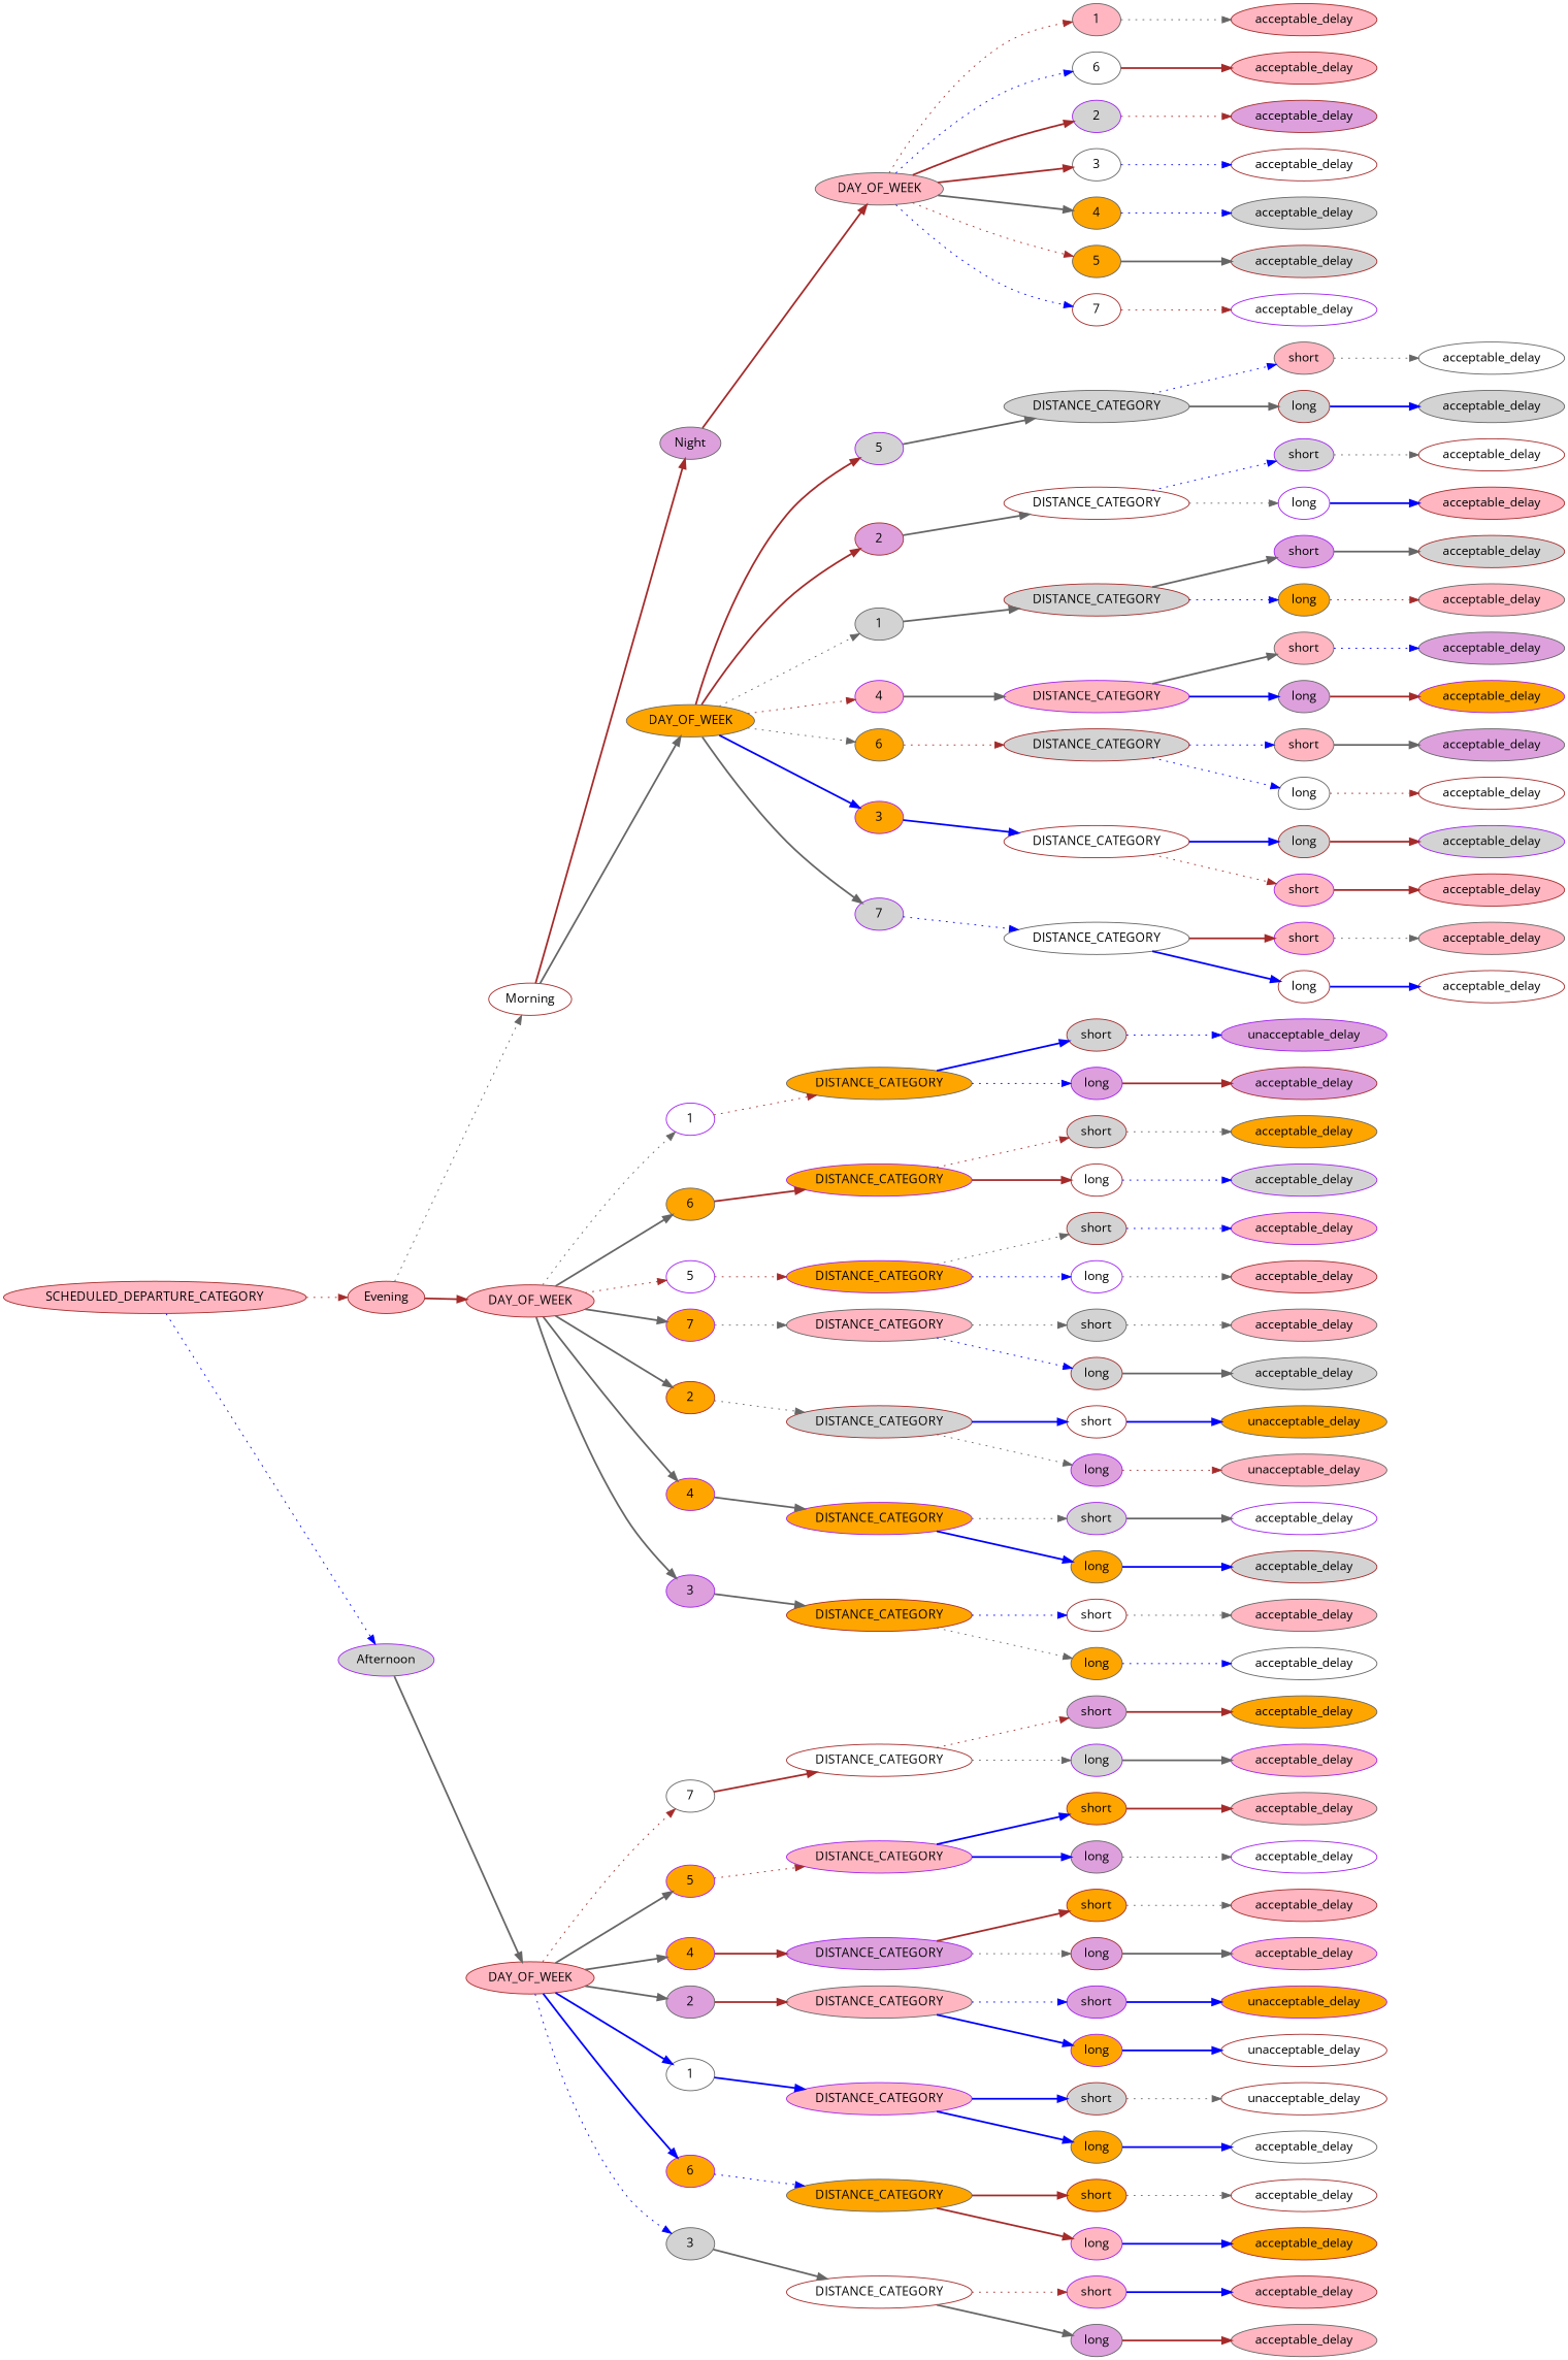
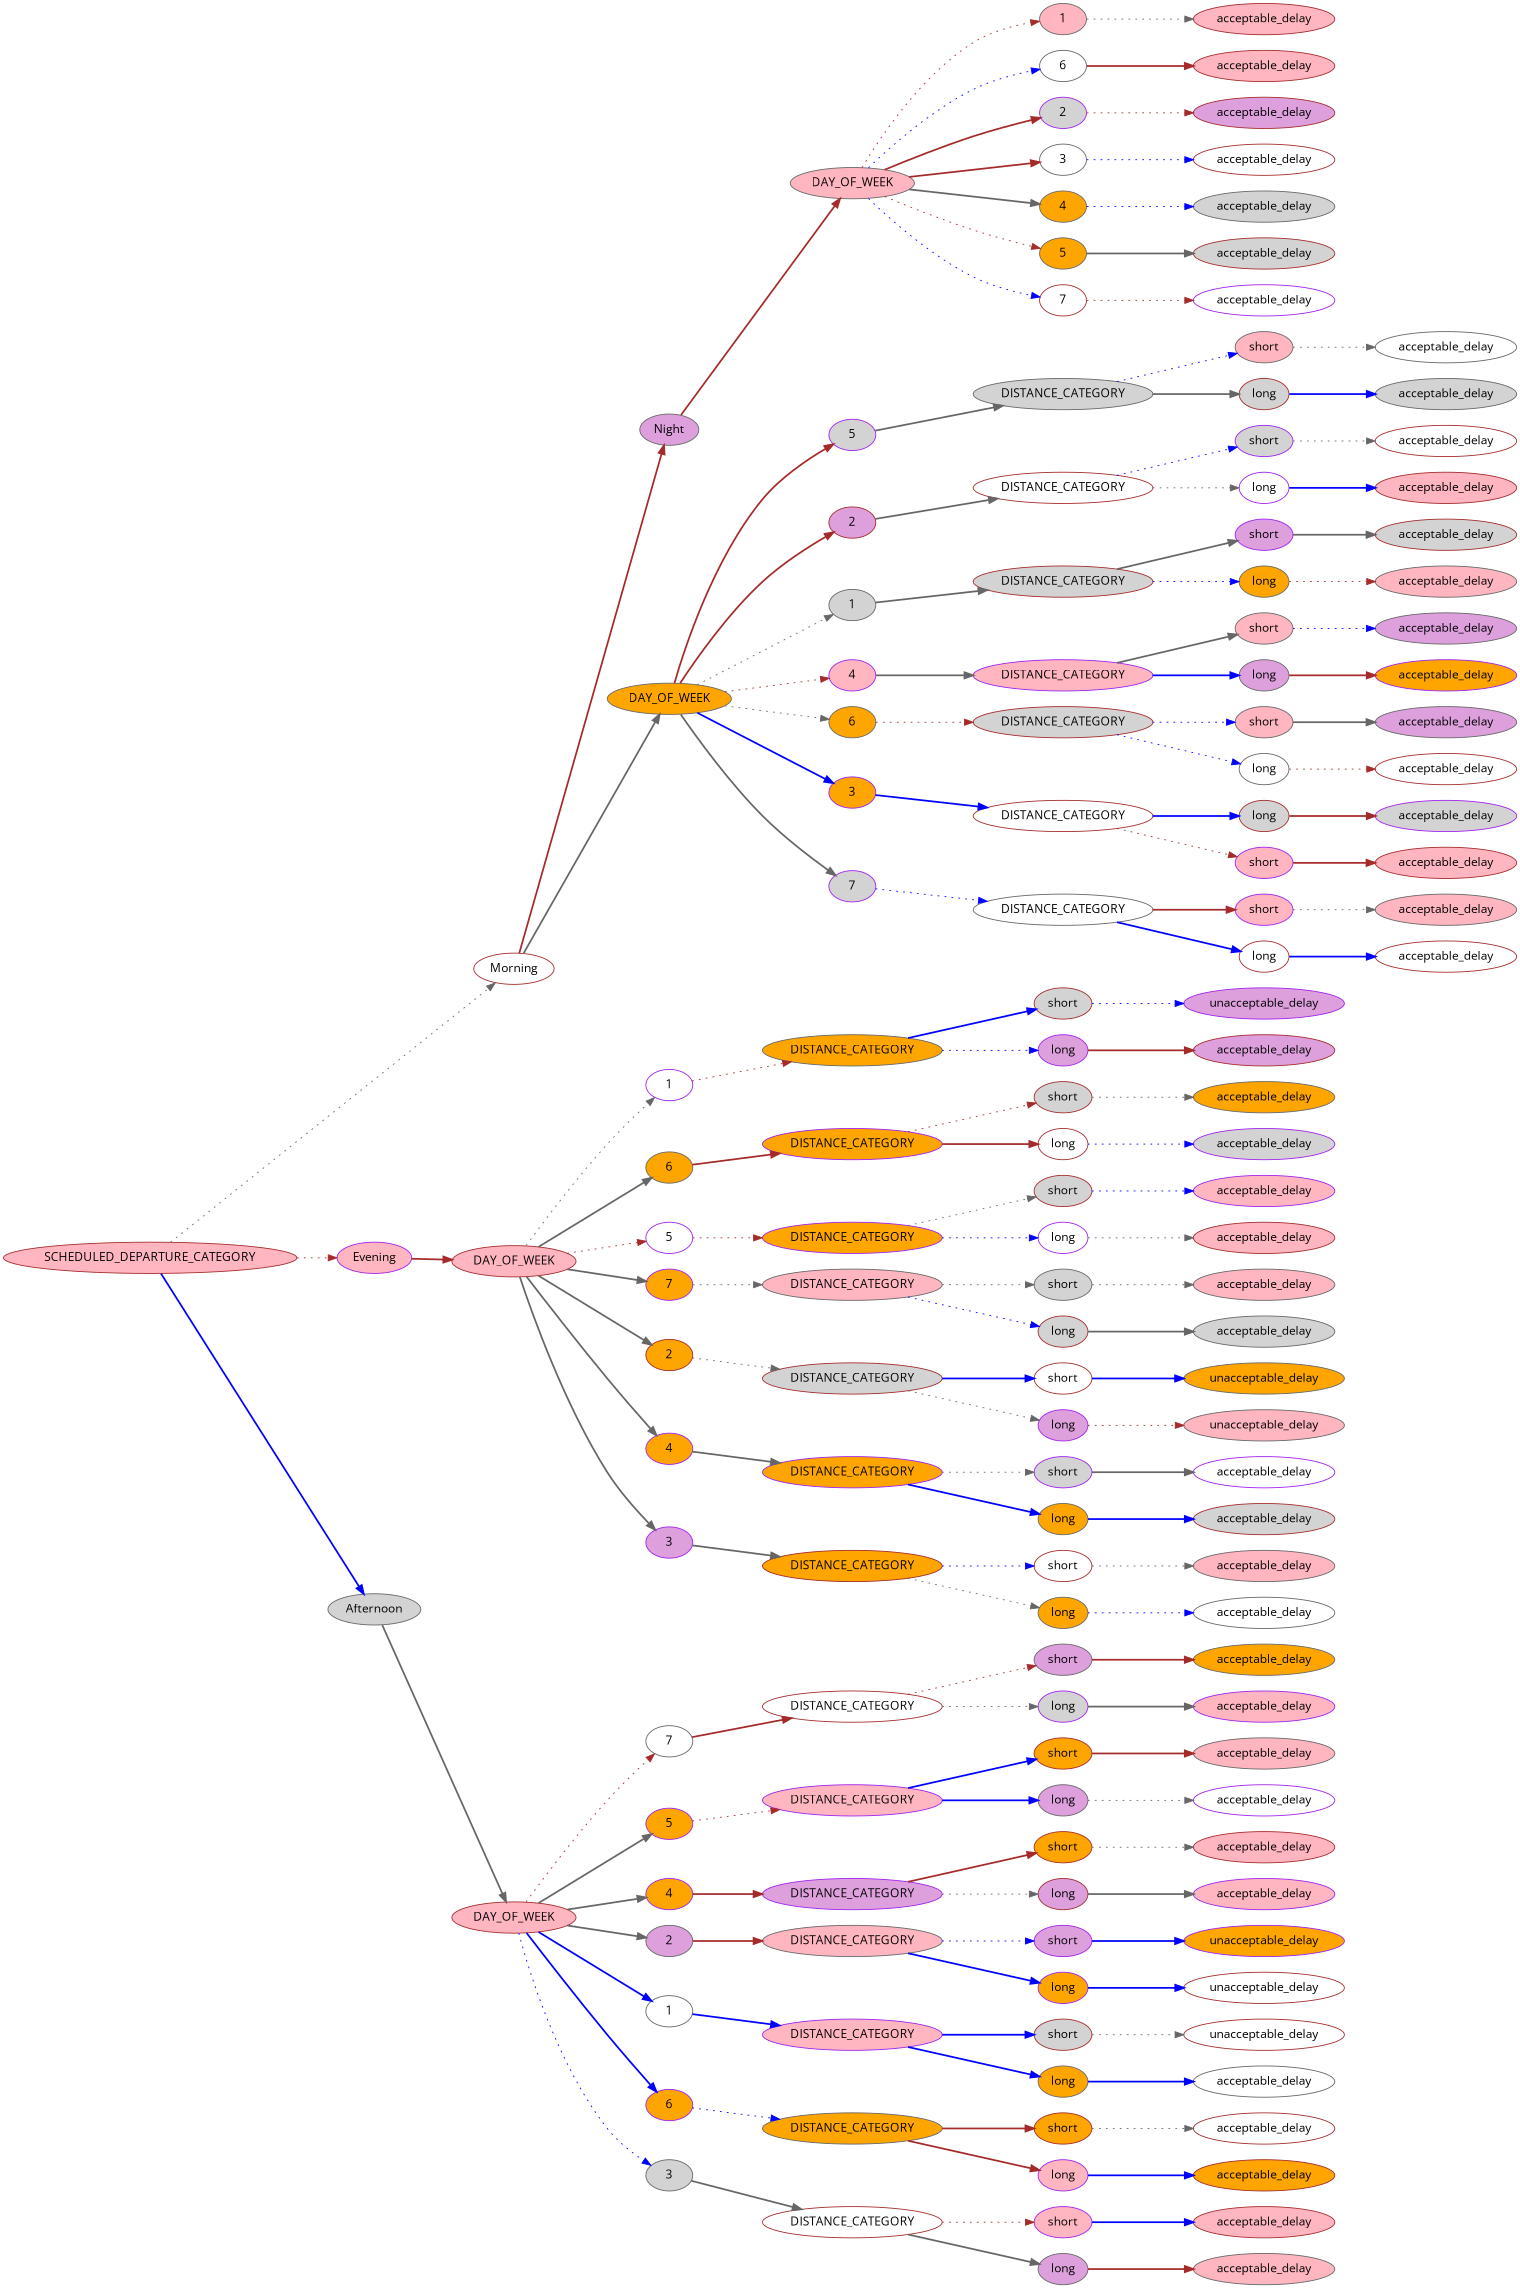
  digraph {
    fontname="Open Sans"
    rankdir=LR
    node [color=gray40 fillcolor=lightpink fontname="Open Sans" style=filled]
    edge [color=gray40 fontname="Open Sans" style=bold]
    n1 [color=brown label=SCHEDULED_DEPARTURE_CATEGORY]
    n2 [color=brown fillcolor=white label=Morning]
-   n3 [color=brown label=Evening]
-   n4 [color=purple fillcolor=lightgrey label=Afternoon]
+   n3 [color=purple label=Evening]
+   n4 [fillcolor=lightgrey label=Afternoon]
    n5 [fillcolor=plum label=Night]
    n6 [fillcolor=orange label=DAY_OF_WEEK]
    n7 [color=brown label=DAY_OF_WEEK]
    n8 [color=brown label=DAY_OF_WEEK]
    n9 [label=DAY_OF_WEEK]
    n10 [color=purple fillcolor=lightgrey label=5]
    n11 [color=brown fillcolor=plum label=2]
    n12 [fillcolor=lightgrey label=1]
    n13 [color=purple label=4]
    n14 [fillcolor=orange label=6]
    n15 [color=purple fillcolor=orange label=3]
    n16 [color=purple fillcolor=lightgrey label=7]
    n17 [fillcolor=lightgrey label=DISTANCE_CATEGORY]
    n18 [color=brown fillcolor=white label=DISTANCE_CATEGORY]
    n19 [color=brown fillcolor=lightgrey label=DISTANCE_CATEGORY]
    n20 [color=purple label=DISTANCE_CATEGORY]
    n21 [color=brown fillcolor=lightgrey label=DISTANCE_CATEGORY]
    n22 [color=brown fillcolor=white label=DISTANCE_CATEGORY]
    n23 [fillcolor=white label=DISTANCE_CATEGORY]
    n24 [color=purple fillcolor=white label=1]
    n25 [fillcolor=orange label=6]
    n26 [color=purple fillcolor=white label=5]
    n27 [color=purple fillcolor=orange label=7]
    n28 [color=brown fillcolor=orange label=2]
    n29 [color=purple fillcolor=orange label=4]
    n30 [color=purple fillcolor=plum label=3]
    n31 [fillcolor=orange label=DISTANCE_CATEGORY]
    n32 [color=purple fillcolor=orange label=DISTANCE_CATEGORY]
    n33 [color=purple fillcolor=orange label=DISTANCE_CATEGORY]
    n34 [label=DISTANCE_CATEGORY]
    n35 [color=brown fillcolor=lightgrey label=DISTANCE_CATEGORY]
    n36 [color=purple fillcolor=orange label=DISTANCE_CATEGORY]
    n37 [color=brown fillcolor=orange label=DISTANCE_CATEGORY]
    n38 [fillcolor=white label=7]
    n39 [color=purple fillcolor=orange label=5]
    n40 [color=purple fillcolor=orange label=4]
    n41 [fillcolor=plum label=2]
    n42 [fillcolor=white label=1]
    n43 [color=purple fillcolor=orange label=6]
    n44 [fillcolor=lightgrey label=3]
    n45 [color=brown fillcolor=white label=DISTANCE_CATEGORY]
    n46 [color=purple label=DISTANCE_CATEGORY]
    n47 [color=purple fillcolor=plum label=DISTANCE_CATEGORY]
    n48 [label=DISTANCE_CATEGORY]
    n49 [color=purple label=DISTANCE_CATEGORY]
    n50 [fillcolor=orange label=DISTANCE_CATEGORY]
    n51 [color=brown fillcolor=white label=DISTANCE_CATEGORY]
    n52 [label=1]
    n53 [fillcolor=white label=6]
    n54 [color=purple fillcolor=lightgrey label=2]
    n55 [fillcolor=white label=3]
    n56 [fillcolor=orange label=4]
    n57 [fillcolor=orange label=5]
    n58 [color=brown fillcolor=white label=7]
    n59 [color=brown label=acceptable_delay]
    n60 [color=brown label=acceptable_delay]
    n61 [color=brown fillcolor=plum label=acceptable_delay]
    n62 [color=brown fillcolor=white label=acceptable_delay]
    n63 [fillcolor=lightgrey label=acceptable_delay]
    n64 [color=brown fillcolor=lightgrey label=acceptable_delay]
    n65 [color=purple fillcolor=white label=acceptable_delay]
    n66 [label=short]
    n67 [color=brown fillcolor=lightgrey label=long]
    n68 [fillcolor=white label=acceptable_delay]
    n69 [fillcolor=lightgrey label=acceptable_delay]
    n70 [color=purple fillcolor=lightgrey label=short]
    n71 [color=purple fillcolor=white label=long]
    n72 [color=brown fillcolor=white label=acceptable_delay]
    n73 [color=brown label=acceptable_delay]
    n74 [color=purple fillcolor=plum label=short]
    n75 [fillcolor=orange label=long]
    n76 [color=brown fillcolor=lightgrey label=acceptable_delay]
    n77 [label=acceptable_delay]
    n78 [label=short]
    n79 [fillcolor=plum label=long]
    n80 [fillcolor=plum label=acceptable_delay]
    n81 [color=purple fillcolor=orange label=acceptable_delay]
    n82 [label=short]
    n83 [fillcolor=white label=long]
    n84 [fillcolor=plum label=acceptable_delay]
    n85 [color=brown fillcolor=white label=acceptable_delay]
    n86 [color=brown fillcolor=lightgrey label=long]
    n87 [color=purple label=short]
    n88 [color=purple fillcolor=lightgrey label=acceptable_delay]
    n89 [color=brown label=acceptable_delay]
    n90 [color=purple label=short]
    n91 [color=brown fillcolor=white label=long]
    n92 [label=acceptable_delay]
    n93 [color=brown fillcolor=white label=acceptable_delay]
    n94 [color=brown fillcolor=lightgrey label=short]
    n95 [color=purple fillcolor=plum label=long]
    n96 [color=purple fillcolor=plum label=unacceptable_delay]
    n97 [color=brown fillcolor=plum label=acceptable_delay]
    n98 [color=brown fillcolor=lightgrey label=short]
    n99 [color=brown fillcolor=white label=long]
    n100 [fillcolor=orange label=acceptable_delay]
    n101 [color=purple fillcolor=lightgrey label=acceptable_delay]
    n102 [color=brown fillcolor=lightgrey label=short]
    n103 [color=purple fillcolor=white label=long]
    n104 [color=purple label=acceptable_delay]
    n105 [color=brown label=acceptable_delay]
    n106 [fillcolor=lightgrey label=short]
    n107 [color=brown fillcolor=lightgrey label=long]
    n108 [label=acceptable_delay]
    n109 [fillcolor=lightgrey label=acceptable_delay]
    n110 [color=brown fillcolor=white label=short]
    n111 [color=purple fillcolor=plum label=long]
    n112 [fillcolor=orange label=unacceptable_delay]
    n113 [label=unacceptable_delay]
    n114 [color=purple fillcolor=lightgrey label=short]
    n115 [fillcolor=orange label=long]
    n116 [color=purple fillcolor=white label=acceptable_delay]
    n117 [color=brown fillcolor=lightgrey label=acceptable_delay]
    n118 [color=brown fillcolor=white label=short]
    n119 [fillcolor=orange label=long]
    n120 [label=acceptable_delay]
    n121 [fillcolor=white label=acceptable_delay]
    n122 [fillcolor=plum label=short]
    n123 [color=purple fillcolor=lightgrey label=long]
    n124 [fillcolor=orange label=acceptable_delay]
    n125 [color=purple label=acceptable_delay]
    n126 [color=brown fillcolor=orange label=short]
    n127 [fillcolor=plum label=long]
    n128 [label=acceptable_delay]
    n129 [color=purple fillcolor=white label=acceptable_delay]
    n130 [color=brown fillcolor=orange label=short]
    n131 [color=brown fillcolor=plum label=long]
    n132 [color=brown label=acceptable_delay]
    n133 [color=purple label=acceptable_delay]
    n134 [color=purple fillcolor=plum label=short]
    n135 [color=purple fillcolor=orange label=long]
    n136 [color=purple fillcolor=orange label=unacceptable_delay]
    n137 [color=brown fillcolor=white label=unacceptable_delay]
    n138 [color=brown fillcolor=lightgrey label=short]
    n139 [fillcolor=orange label=long]
    n140 [color=brown fillcolor=white label=unacceptable_delay]
    n141 [fillcolor=white label=acceptable_delay]
    n142 [color=brown fillcolor=orange label=short]
    n143 [color=purple label=long]
    n144 [color=brown fillcolor=white label=acceptable_delay]
    n145 [color=brown fillcolor=orange label=acceptable_delay]
    n146 [color=purple label=short]
    n147 [fillcolor=plum label=long]
    n148 [color=brown label=acceptable_delay]
    n149 [label=acceptable_delay]
-   n3 -> n2 [style=dotted]
+   n1 -> n2 [style=dotted]
    n1 -> n3 [color=brown style=dotted]
-   n1 -> n4 [color=blue style=dotted]
+   n1 -> n4 [color=blue]
    n2 -> n5 [color=brown]
    n2 -> n6
    n3 -> n7 [color=brown]
    n4 -> n8
    n5 -> n9 [color=brown]
    n6 -> n10 [color=brown]
    n6 -> n11 [color=brown]
    n6 -> n12 [style=dotted]
    n6 -> n13 [color=brown style=dotted]
    n6 -> n14 [style=dotted]
    n6 -> n15 [color=blue]
    n6 -> n16
    n7 -> n24 [style=dotted]
    n7 -> n25
    n7 -> n26 [color=brown style=dotted]
    n7 -> n27
    n7 -> n28
    n7 -> n29
    n7 -> n30
    n8 -> n38 [color=brown style=dotted]
    n8 -> n39
    n8 -> n40
    n8 -> n41
    n8 -> n42 [color=blue]
    n8 -> n43 [color=blue]
    n8 -> n44 [color=blue style=dotted]
    n9 -> n52 [color=brown style=dotted]
    n9 -> n53 [color=blue style=dotted]
    n9 -> n54 [color=brown]
    n9 -> n55 [color=brown]
    n9 -> n56
    n9 -> n57 [color=brown style=dotted]
    n9 -> n58 [color=blue style=dotted]
    n10 -> n17
    n11 -> n18
    n12 -> n19
    n13 -> n20
    n14 -> n21 [color=brown style=dotted]
    n15 -> n22 [color=blue]
    n16 -> n23 [color=blue style=dotted]
    n17 -> n66 [color=blue style=dotted]
    n17 -> n67
    n18 -> n70 [color=blue style=dotted]
    n18 -> n71 [style=dotted]
    n19 -> n74
    n19 -> n75 [color=blue style=dotted]
    n20 -> n78
    n20 -> n79 [color=blue]
    n21 -> n82 [color=blue style=dotted]
    n21 -> n83 [color=blue style=dotted]
    n22 -> n86 [color=blue]
    n22 -> n87 [color=brown style=dotted]
    n23 -> n90 [color=brown]
    n23 -> n91 [color=blue]
    n24 -> n31 [color=brown style=dotted]
    n25 -> n32 [color=brown]
    n26 -> n33 [color=brown style=dotted]
    n27 -> n34 [style=dotted]
    n28 -> n35 [style=dotted]
    n29 -> n36
    n30 -> n37
    n31 -> n94 [color=blue]
    n31 -> n95 [color=blue style=dotted]
    n32 -> n98 [color=brown style=dotted]
    n32 -> n99 [color=brown]
    n33 -> n102 [style=dotted]
    n33 -> n103 [color=blue style=dotted]
    n34 -> n106 [style=dotted]
    n34 -> n107 [color=blue style=dotted]
    n35 -> n110 [color=blue]
    n35 -> n111 [style=dotted]
    n36 -> n114 [style=dotted]
    n36 -> n115 [color=blue]
    n37 -> n118 [color=blue style=dotted]
    n37 -> n119 [style=dotted]
    n38 -> n45 [color=brown]
    n39 -> n46 [color=brown style=dotted]
    n40 -> n47 [color=brown]
    n41 -> n48 [color=brown]
    n42 -> n49 [color=blue]
    n43 -> n50 [color=blue style=dotted]
    n44 -> n51
    n45 -> n122 [color=brown style=dotted]
    n45 -> n123 [style=dotted]
    n46 -> n126 [color=blue]
    n46 -> n127 [color=blue]
    n47 -> n130 [color=brown]
    n47 -> n131 [style=dotted]
    n48 -> n134 [color=blue style=dotted]
    n48 -> n135 [color=blue]
    n49 -> n138 [color=blue]
    n49 -> n139 [color=blue]
    n50 -> n142 [color=brown]
    n50 -> n143 [color=brown]
    n51 -> n146 [color=brown style=dotted]
    n51 -> n147
    n52 -> n59 [style=dotted]
    n53 -> n60 [color=brown]
    n54 -> n61 [color=brown style=dotted]
    n55 -> n62 [color=blue style=dotted]
    n56 -> n63 [color=blue style=dotted]
    n57 -> n64
    n58 -> n65 [color=brown style=dotted]
    n66 -> n68 [style=dotted]
    n67 -> n69 [color=blue]
    n70 -> n72 [style=dotted]
    n71 -> n73 [color=blue]
    n74 -> n76
    n75 -> n77 [color=brown style=dotted]
    n78 -> n80 [color=blue style=dotted]
    n79 -> n81 [color=brown]
    n82 -> n84
    n83 -> n85 [color=brown style=dotted]
    n86 -> n88 [color=brown]
    n87 -> n89 [color=brown]
    n90 -> n92 [style=dotted]
    n91 -> n93 [color=blue]
    n94 -> n96 [color=blue style=dotted]
    n95 -> n97 [color=brown]
    n98 -> n100 [style=dotted]
    n99 -> n101 [color=blue style=dotted]
    n102 -> n104 [color=blue style=dotted]
    n103 -> n105 [style=dotted]
    n106 -> n108 [style=dotted]
    n107 -> n109
    n110 -> n112 [color=blue]
    n111 -> n113 [color=brown style=dotted]
    n114 -> n116
    n115 -> n117 [color=blue]
    n118 -> n120 [style=dotted]
    n119 -> n121 [color=blue style=dotted]
    n122 -> n124 [color=brown]
    n123 -> n125
    n126 -> n128 [color=brown]
    n127 -> n129 [style=dotted]
    n130 -> n132 [style=dotted]
    n131 -> n133
    n134 -> n136 [color=blue]
    n135 -> n137 [color=blue]
    n138 -> n140 [style=dotted]
    n139 -> n141 [color=blue]
    n142 -> n144 [style=dotted]
    n143 -> n145 [color=blue]
    n146 -> n148 [color=blue]
    n147 -> n149 [color=brown]
  }
